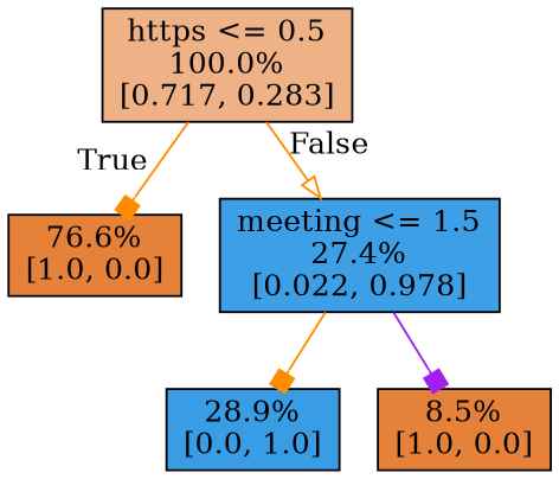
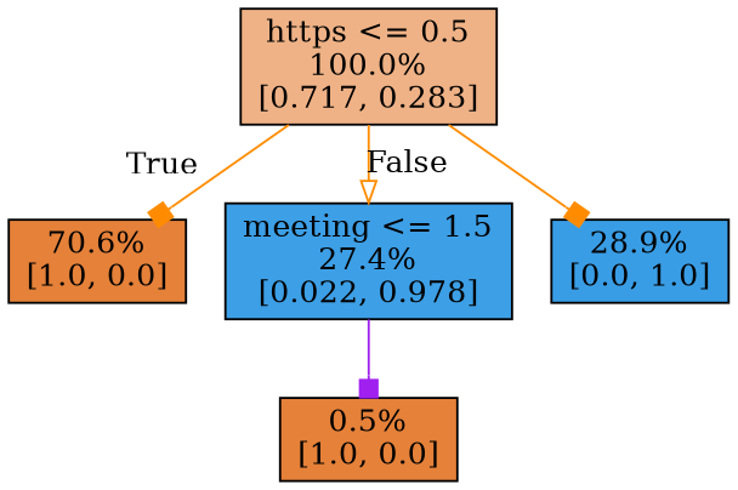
  digraph {
    node [color=black fillcolor="#e58139ff" shape=box style=filled]
    edge [arrowhead=box color=darkorange]
    n1 [fillcolor="#e581399b" label="https <= 0.5\n100.0%\n[0.717, 0.283]"]
-   n2 [label="76.6%\n[1.0, 0.0]"]
+   n2 [label="70.6%\n[1.0, 0.0]"]
    n3 [fillcolor="#399de5f9" label="meeting <= 1.5\n27.4%\n[0.022, 0.978]"]
    n4 [fillcolor="#399de5ff" label="28.9%\n[0.0, 1.0]"]
-   n5 [label="8.5%\n[1.0, 0.0]"]
+   n5 [label="0.5%\n[1.0, 0.0]"]
    n1 -> n2 [headlabel=True labelangle=45 labeldistance=2.5]
    n1 -> n3 [arrowhead=onormal headlabel=False labelangle=-45 labeldistance=2.5]
-   n3 -> n4
+   n1 -> n4
    n3 -> n5 [color=purple]
  }
